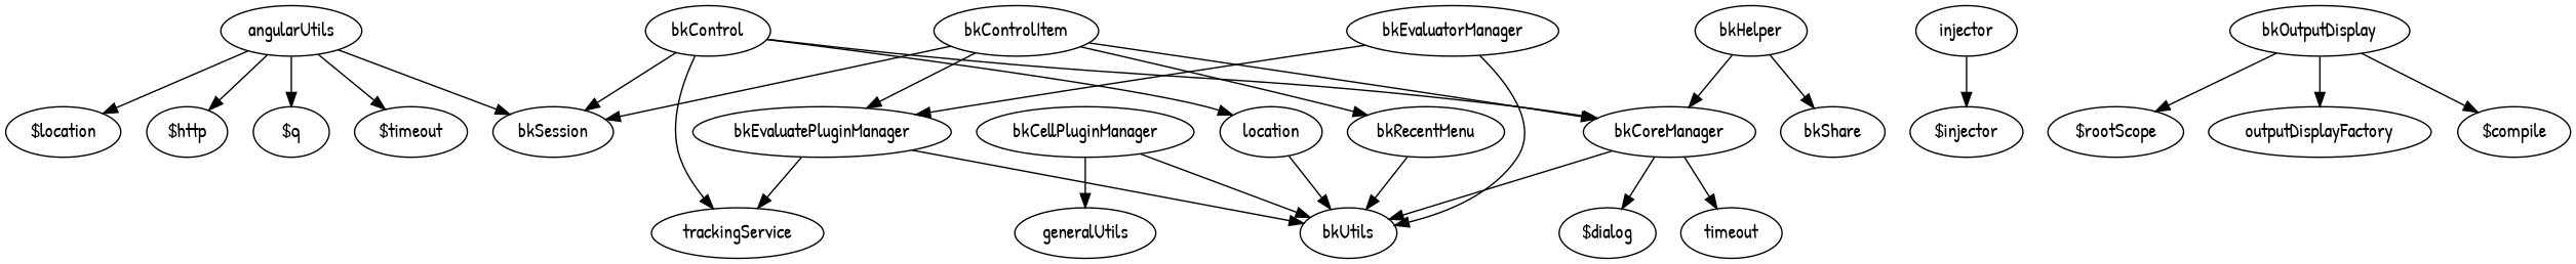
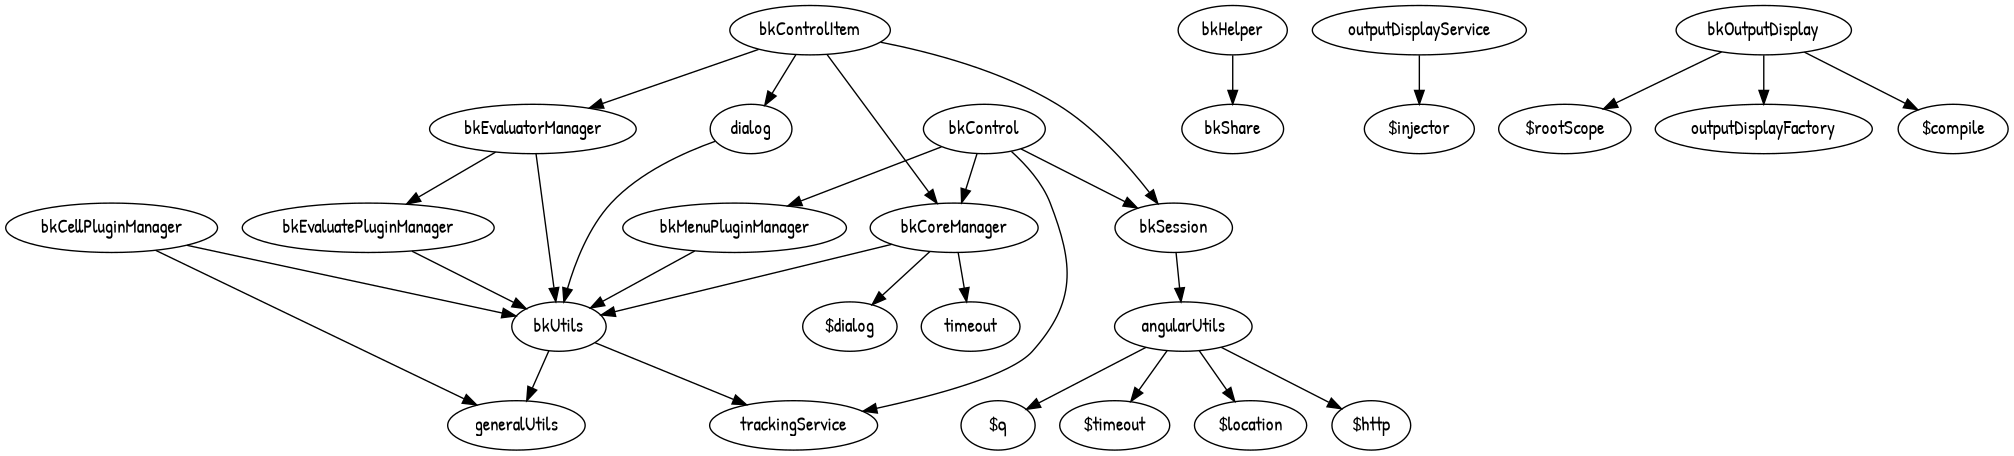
  digraph {
    fontname="Patrick Hand"
    node [fontname="Patrick Hand"]
    edge [fontname="Patrick Hand"]
    angularUtils
    "$location"
    "$http"
    "$q"
    "$timeout"
    bkCellPluginManager
    bkUtils
    generalUtils
    trackingService
    bkControl
    bkCoreManager
    bkSession
-   bkMenuPluginManager [label=location]
+   bkMenuPluginManager
    "$dialog"
    n15 [label=timeout]
-   bkRecentMenu
+   bkRecentMenu [label=dialog]
    bkControlItem
    bkEvaluatePluginManager
    bkEvaluatorManager
    bkHelper
    bkShare
-   outputDisplayService [label=injector]
+   outputDisplayService
    "$injector"
    bkOutputDisplay
    "$rootScope"
    outputDisplayFactory
    "$compile"
    angularUtils -> "$location"
    angularUtils -> "$http"
    angularUtils -> "$q"
    angularUtils -> "$timeout"
    bkCellPluginManager -> bkUtils
    bkCellPluginManager -> generalUtils
-   bkEvaluatePluginManager -> trackingService
+   bkUtils -> generalUtils
+   bkUtils -> trackingService
    bkControl -> trackingService
    bkControl -> bkCoreManager
    bkControl -> bkSession
    bkControl -> bkMenuPluginManager
    bkCoreManager -> bkUtils
    bkCoreManager -> "$dialog"
    bkCoreManager -> n15
-   angularUtils -> bkSession
+   bkSession -> angularUtils
    bkMenuPluginManager -> bkUtils
    bkRecentMenu -> bkUtils
    bkControlItem -> bkCoreManager
    bkControlItem -> bkSession
    bkControlItem -> bkRecentMenu
-   bkControlItem -> bkEvaluatePluginManager
+   bkControlItem -> bkEvaluatorManager
    bkEvaluatePluginManager -> bkUtils
    bkEvaluatorManager -> bkUtils
    bkEvaluatorManager -> bkEvaluatePluginManager
-   bkHelper -> bkCoreManager
    bkHelper -> bkShare
    outputDisplayService -> "$injector"
    bkOutputDisplay -> "$rootScope"
    bkOutputDisplay -> outputDisplayFactory
    bkOutputDisplay -> "$compile"
  }
